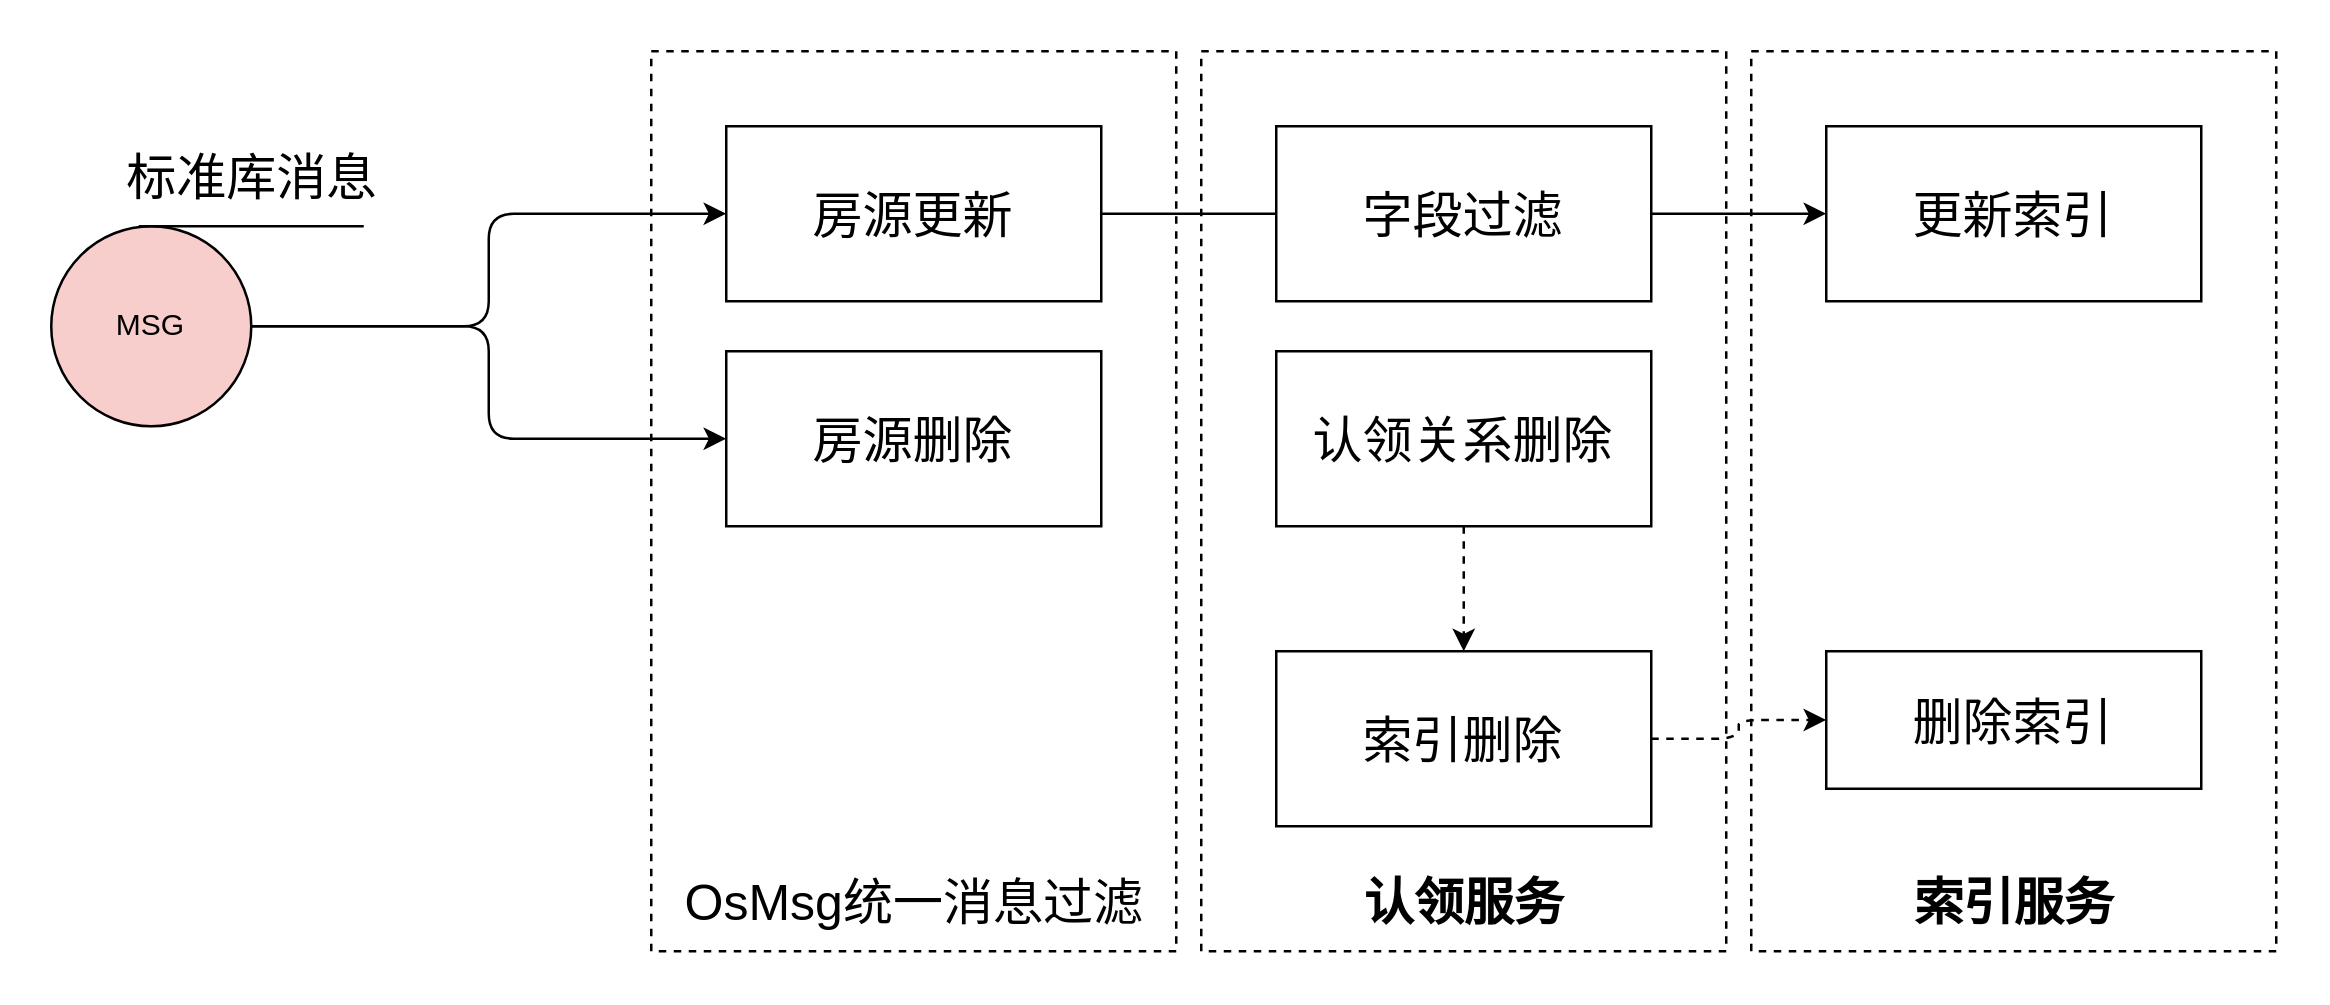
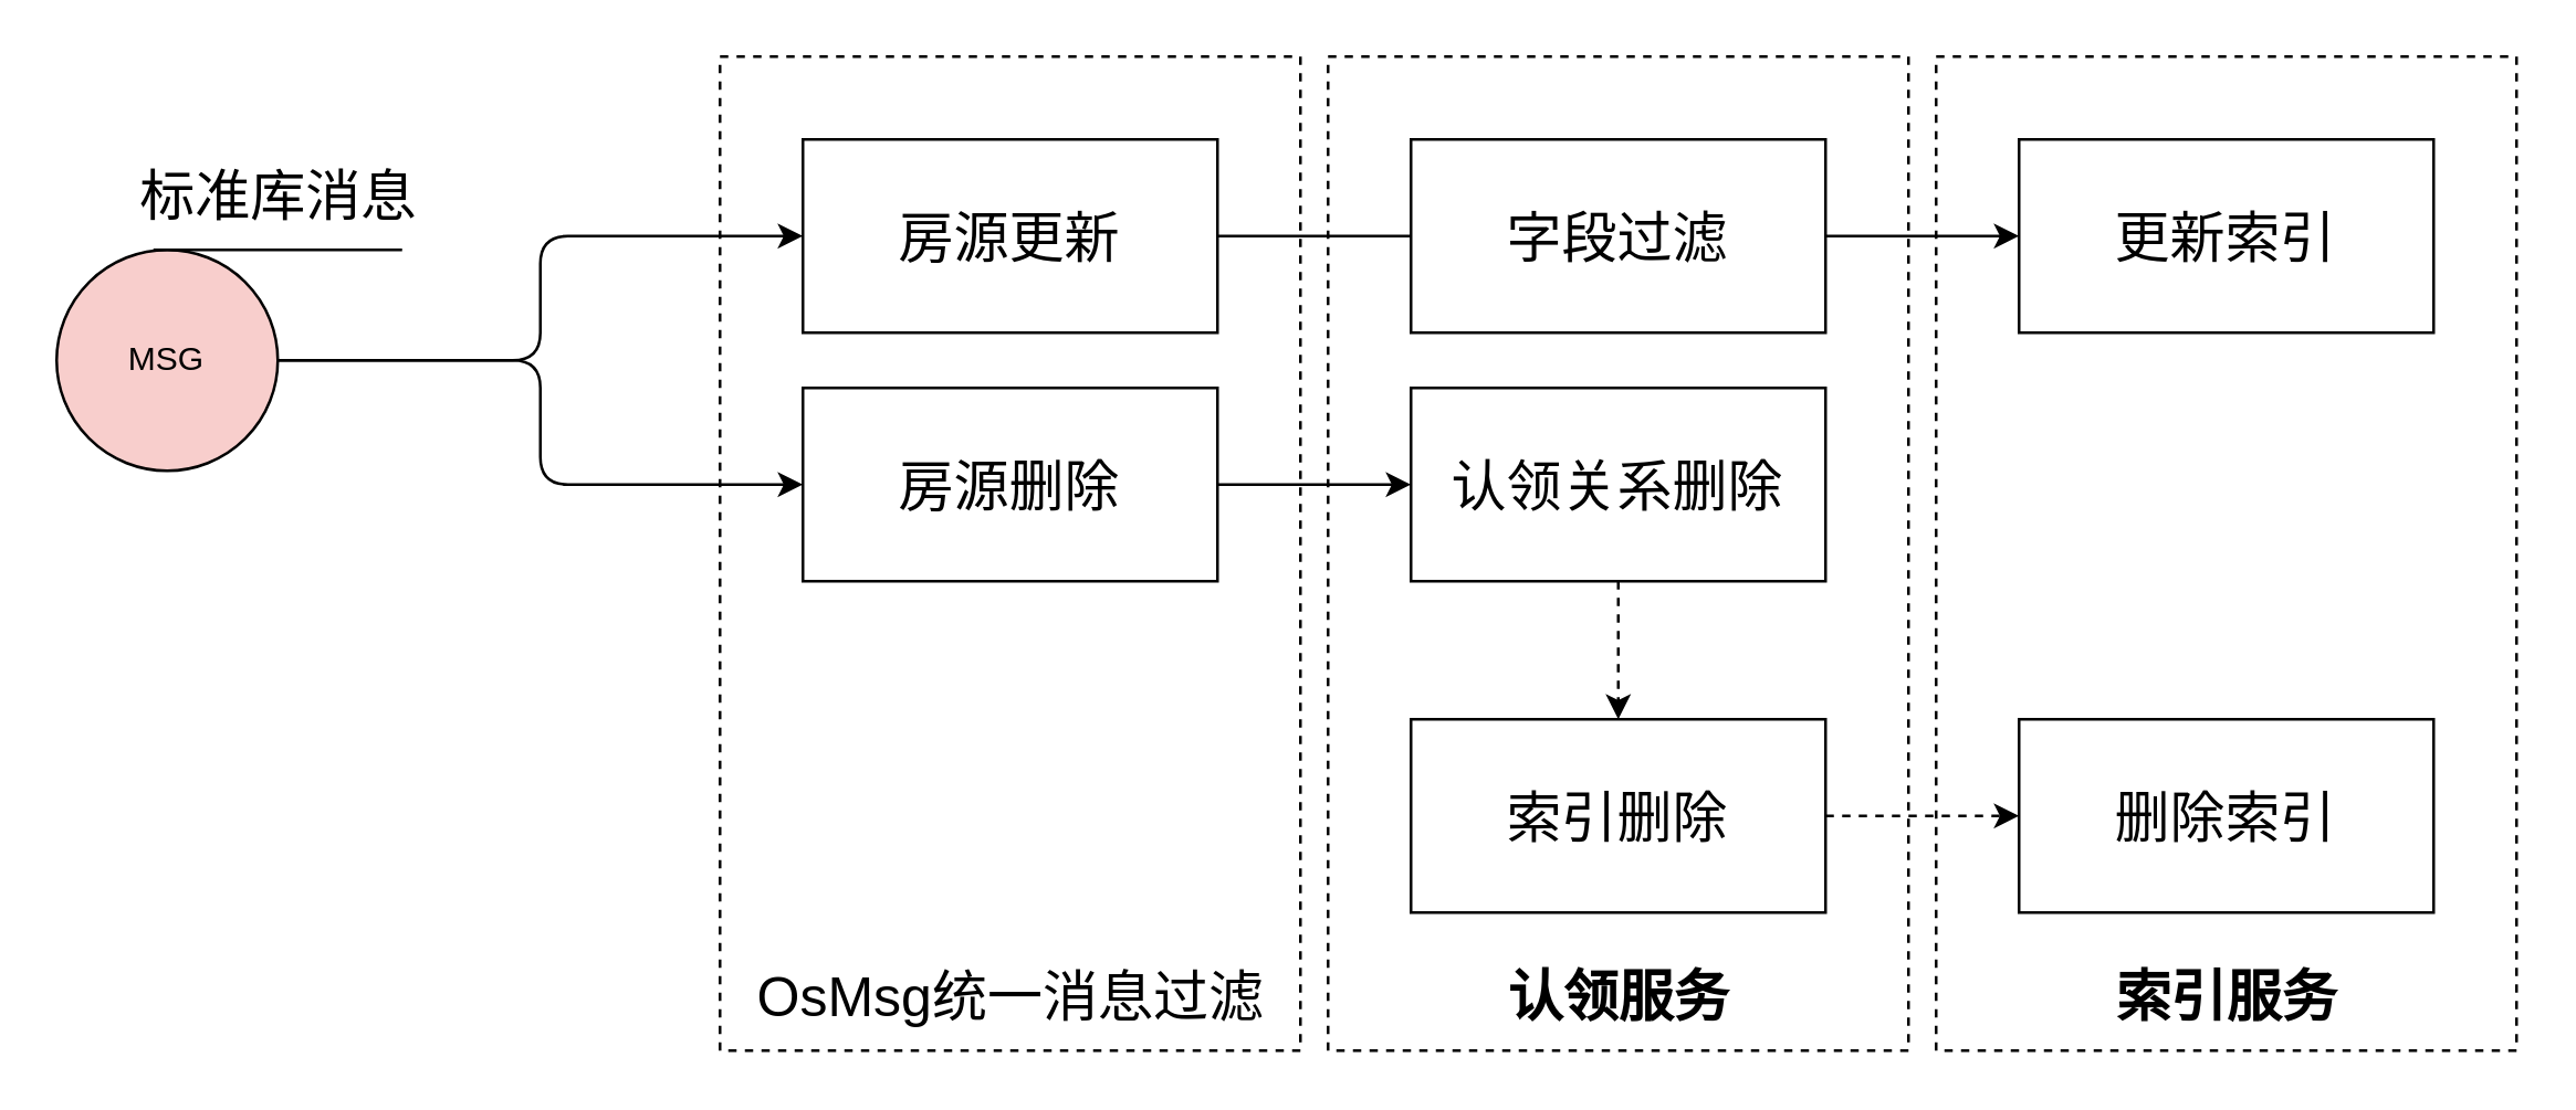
  <mxCell id="0" />
  <mxCell id="1" parent="0" />
  <mxCell id="2" style="edgeStyle=orthogonalEdgeStyle;html=1;exitX=1;exitY=0.5;exitDx=0;exitDy=0;entryX=0;entryY=0.5;entryDx=0;entryDy=0;elbow=vertical;" edge="1" parent="1" source="4" target="9"><mxGeometry relative="1" as="geometry" /></mxCell>
  <mxCell id="3" style="edgeStyle=orthogonalEdgeStyle;html=1;exitX=1;exitY=0.5;exitDx=0;exitDy=0;" edge="1" parent="1" source="4" target="11"><mxGeometry relative="1" as="geometry" /></mxCell>
  <mxCell id="4" value="MSG" style="ellipse;whiteSpace=wrap;html=1;aspect=fixed;fillColor=#f8cecc;" vertex="1" parent="1"><mxGeometry x="20" y="90" width="80" height="80" as="geometry" /></mxCell>
  <mxCell id="5" value="" style="endArrow=none;html=1;" edge="1" parent="1"><mxGeometry width="50" height="50" relative="1" as="geometry"><mxPoint x="55" y="90" as="sourcePoint" /><mxPoint x="145" y="90" as="targetPoint" /></mxGeometry></mxCell>
  <mxCell id="6" value="&lt;font style=&quot;font-size: 20px&quot;&gt;标准库消息&lt;/font&gt;" style="text;html=1;align=center;verticalAlign=middle;resizable=0;points=[];autosize=1;strokeColor=none;" vertex="1" parent="1"><mxGeometry x="40" y="60" width="120" height="20" as="geometry" /></mxCell>
  <mxCell id="7" value="" style="rounded=0;whiteSpace=wrap;html=1;fillColor=none;dashed=1;" vertex="1" parent="1"><mxGeometry x="260" y="20" width="210" height="360" as="geometry" /></mxCell>
  <mxCell id="8" style="edgeStyle=orthogonalEdgeStyle;html=1;exitX=1;exitY=0.5;exitDx=0;exitDy=0;entryX=0;entryY=0.5;entryDx=0;entryDy=0;fontSize=20;endArrow=none;" edge="1" parent="1" source="9" target="16"><mxGeometry relative="1" as="geometry" /></mxCell>
  <mxCell id="9" value="&lt;font style=&quot;font-size: 20px;&quot;&gt;房源更新&lt;/font&gt;" style="whiteSpace=wrap;html=1;fillColor=none;fontSize=20;" vertex="1" parent="1"><mxGeometry x="290" y="50" width="150" height="70" as="geometry" /></mxCell>
+ <mxCell id="10" style="edgeStyle=orthogonalEdgeStyle;html=1;exitX=1;exitY=0.5;exitDx=0;exitDy=0;entryX=0;entryY=0.5;entryDx=0;entryDy=0;fontSize=20;" edge="1" parent="1" source="11" target="18"><mxGeometry relative="1" as="geometry" /></mxCell>
  <mxCell id="11" value="&lt;font style=&quot;font-size: 20px;&quot;&gt;房源删除&lt;/font&gt;" style="whiteSpace=wrap;html=1;fillColor=none;fontSize=20;" vertex="1" parent="1"><mxGeometry x="290" y="140" width="150" height="70" as="geometry" /></mxCell>
  <mxCell id="12" value="&lt;font style=&quot;font-size: 20px&quot;&gt;OsMsg统一消息过滤&lt;/font&gt;" style="text;html=1;align=center;verticalAlign=middle;resizable=0;points=[];autosize=1;strokeColor=none;" vertex="1" parent="1"><mxGeometry x="265" y="350" width="200" height="20" as="geometry" /></mxCell>
  <mxCell id="13" value="" style="rounded=0;whiteSpace=wrap;html=1;fillColor=none;dashed=1;fontStyle=1" vertex="1" parent="1"><mxGeometry x="480" y="20" width="210" height="360" as="geometry" /></mxCell>
  <mxCell id="14" value="&lt;font style=&quot;font-size: 20px&quot;&gt;认领服务&lt;/font&gt;" style="text;html=1;align=center;verticalAlign=middle;resizable=0;points=[];autosize=1;strokeColor=none;fontStyle=1" vertex="1" parent="1"><mxGeometry x="535" y="350" width="100" height="20" as="geometry" /></mxCell>
  <mxCell id="15" style="edgeStyle=orthogonalEdgeStyle;html=1;exitX=1;exitY=0.5;exitDx=0;exitDy=0;entryX=0;entryY=0.5;entryDx=0;entryDy=0;fontSize=20;" edge="1" parent="1" source="16" target="22"><mxGeometry relative="1" as="geometry" /></mxCell>
  <mxCell id="16" value="&lt;font style=&quot;font-size: 20px;&quot;&gt;字段过滤&lt;/font&gt;" style="whiteSpace=wrap;html=1;fillColor=none;fontSize=20;" vertex="1" parent="1"><mxGeometry x="510" y="50" width="150" height="70" as="geometry" /></mxCell>
  <mxCell id="17" style="edgeStyle=orthogonalEdgeStyle;html=1;exitX=0.5;exitY=1;exitDx=0;exitDy=0;fontSize=20;dashed=1;" edge="1" parent="1" source="18" target="20"><mxGeometry relative="1" as="geometry" /></mxCell>
  <mxCell id="18" value="&lt;span style=&quot;font-size: 20px;&quot;&gt;认领关系删除&lt;/span&gt;" style="whiteSpace=wrap;html=1;fillColor=none;fontSize=20;" vertex="1" parent="1"><mxGeometry x="510" y="140" width="150" height="70" as="geometry" /></mxCell>
  <mxCell id="19" style="edgeStyle=orthogonalEdgeStyle;html=1;exitX=1;exitY=0.5;exitDx=0;exitDy=0;fontSize=20;dashed=1;" edge="1" parent="1" source="20" target="23"><mxGeometry relative="1" as="geometry" /></mxCell>
  <mxCell id="20" value="索引删除" style="whiteSpace=wrap;html=1;fillColor=none;fontSize=20;" vertex="1" parent="1"><mxGeometry x="510" y="260" width="150" height="70" as="geometry" /></mxCell>
  <mxCell id="21" value="" style="rounded=0;whiteSpace=wrap;html=1;fillColor=none;dashed=1;fontStyle=1" vertex="1" parent="1"><mxGeometry x="700" y="20" width="210" height="360" as="geometry" /></mxCell>
  <mxCell id="22" value="&lt;font style=&quot;font-size: 20px&quot;&gt;更新索引&lt;/font&gt;" style="whiteSpace=wrap;html=1;fillColor=none;fontSize=20;" vertex="1" parent="1"><mxGeometry x="730" y="50" width="150" height="70" as="geometry" /></mxCell>
- <mxCell id="23" value="删除索引" style="whiteSpace=wrap;html=1;fillColor=none;fontSize=20;" vertex="1" parent="1"><mxGeometry x="730" y="260" width="150" height="55" as="geometry" /></mxCell>
+ <mxCell id="23" value="删除索引" style="whiteSpace=wrap;html=1;fillColor=none;fontSize=20;" vertex="1" parent="1"><mxGeometry x="730" y="260" width="150" height="70" as="geometry" /></mxCell>
  <mxCell id="24" value="&lt;font style=&quot;font-size: 20px&quot;&gt;索引服务&lt;/font&gt;" style="text;html=1;align=center;verticalAlign=middle;resizable=0;points=[];autosize=1;strokeColor=none;fontStyle=1" vertex="1" parent="1"><mxGeometry x="755" y="350" width="100" height="20" as="geometry" /></mxCell>
